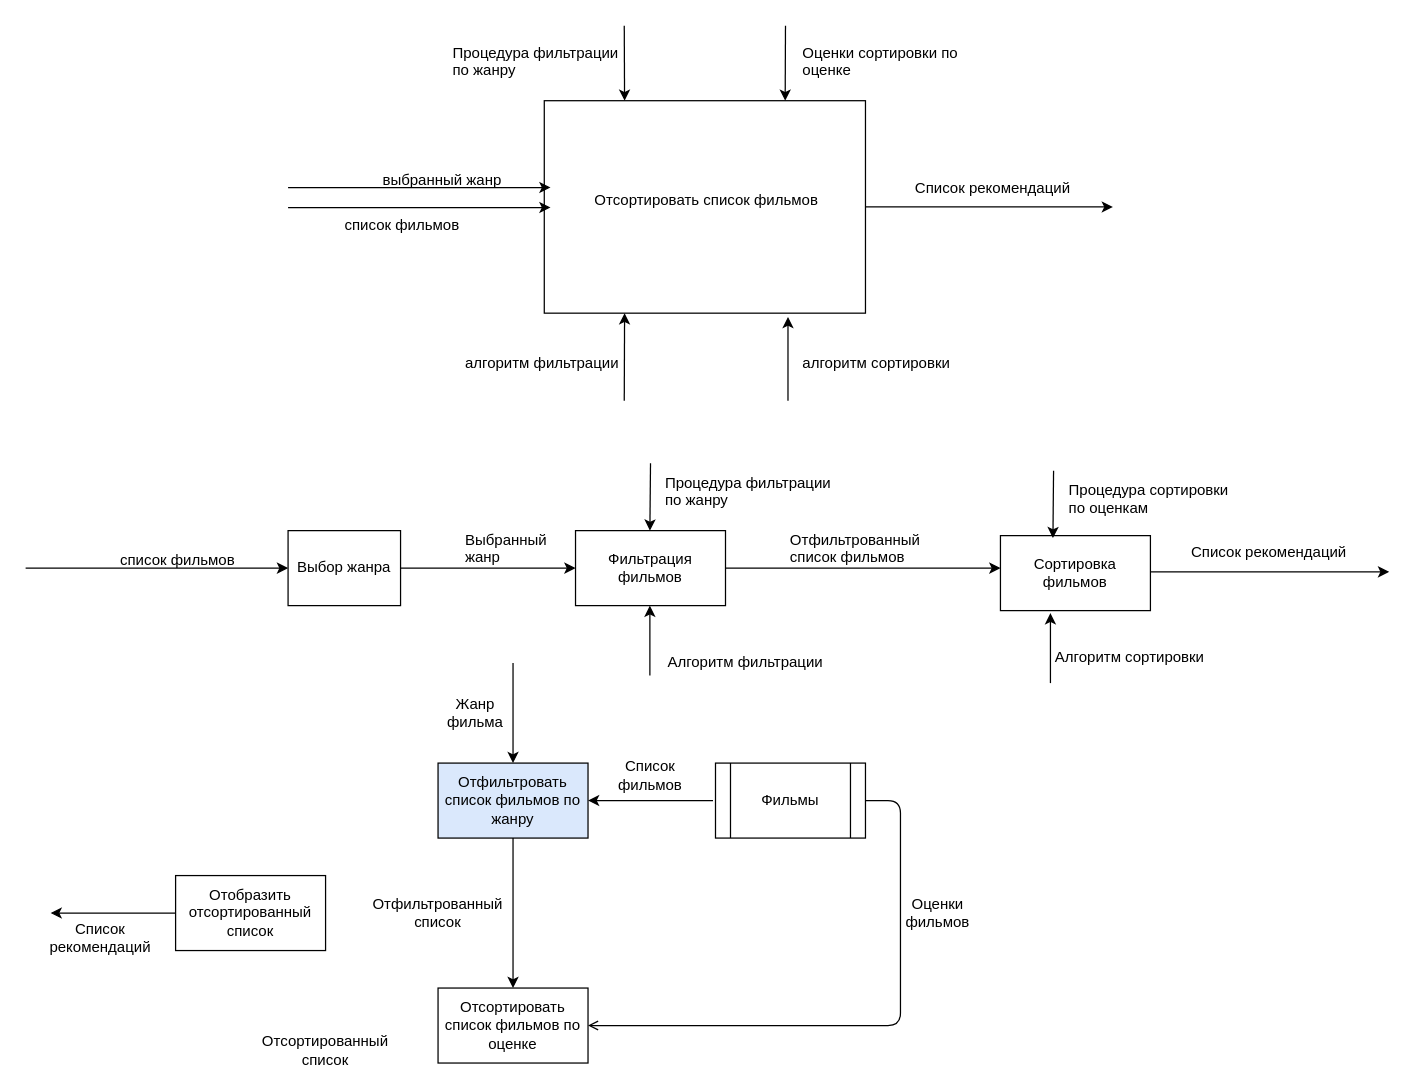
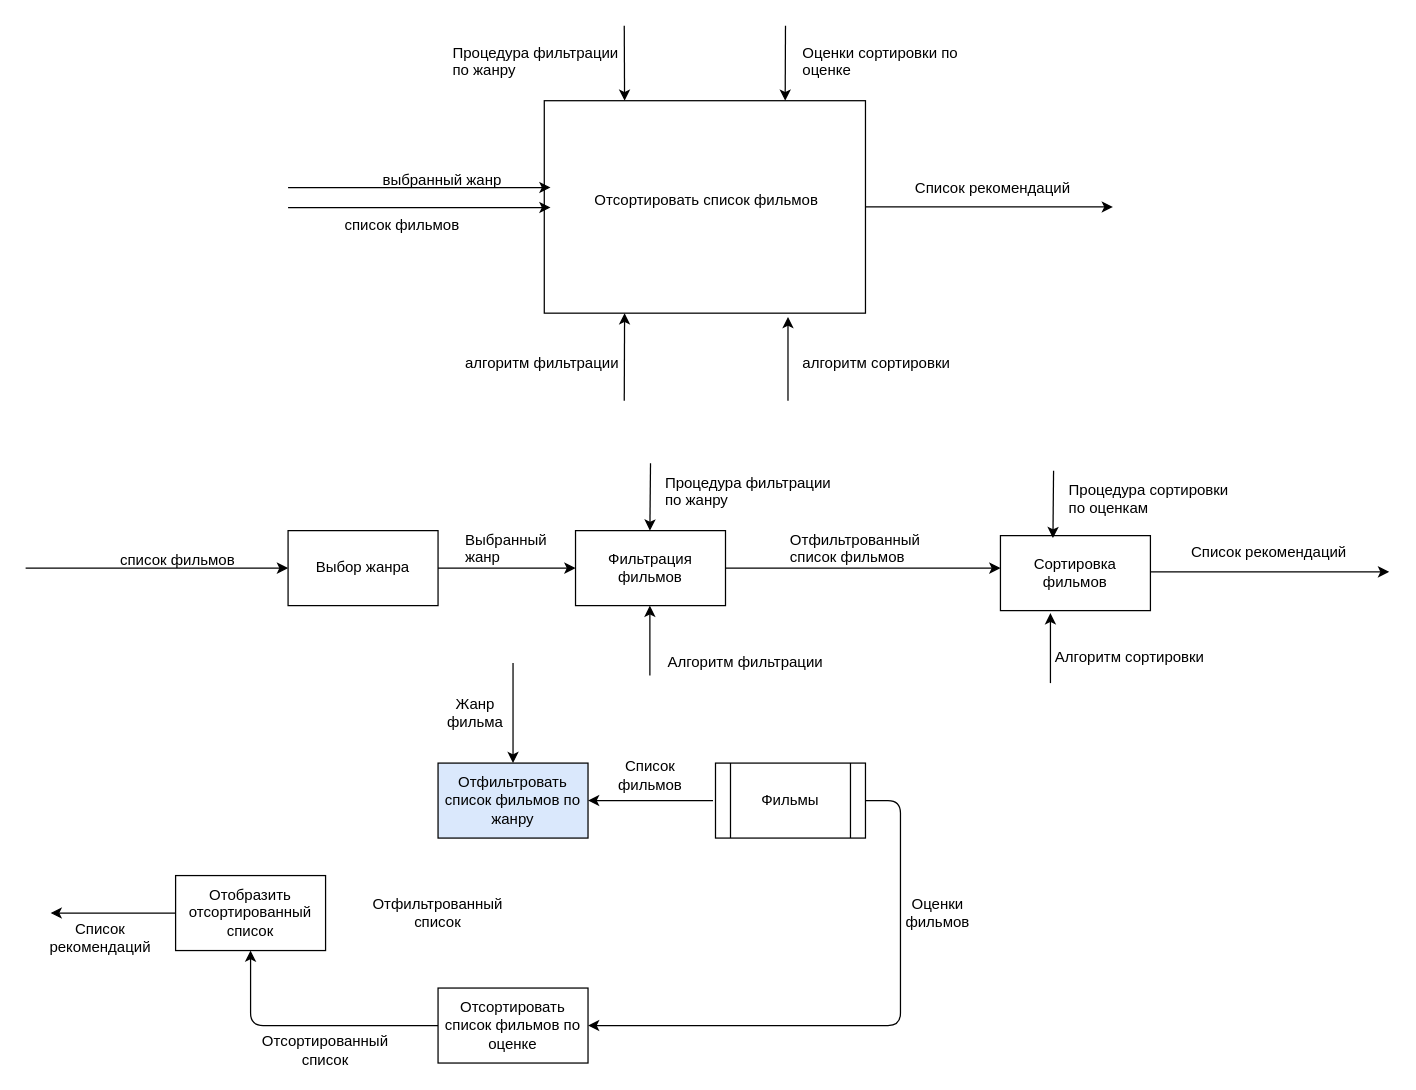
  <mxCell id="0" />
  <mxCell id="1" parent="0" />
  <mxCell id="2" value="" style="rounded=0;whiteSpace=wrap;html=1;" parent="1" vertex="1"><mxGeometry x="435" y="80" width="257" height="170" as="geometry" /></mxCell>
  <mxCell id="3" value="Отсортировать список фильмов" style="text;html=1;strokeColor=none;fillColor=none;align=center;verticalAlign=middle;whiteSpace=wrap;rounded=0;" parent="1" vertex="1"><mxGeometry x="460" y="100" width="210" height="120" as="geometry" /></mxCell>
  <mxCell id="4" value="" style="endArrow=classic;html=1;entryX=0;entryY=0.5;entryDx=0;entryDy=0;" parent="1" target="12" edge="1"><mxGeometry width="50" height="50" relative="1" as="geometry"><mxPoint x="20" y="454" as="sourcePoint" /><mxPoint x="255" y="458.06" as="targetPoint" /></mxGeometry></mxCell>
  <mxCell id="5" value="список фильмов" style="text;html=1;resizable=0;points=[];autosize=1;align=left;verticalAlign=top;spacingTop=-4;" parent="1" vertex="1"><mxGeometry x="94" y="438" width="110" height="20" as="geometry" /></mxCell>
  <mxCell id="6" value="" style="endArrow=classic;html=1;exitX=1;exitY=0.5;exitDx=0;exitDy=0;" parent="1" source="2" edge="1"><mxGeometry width="50" height="50" relative="1" as="geometry"><mxPoint x="190" y="320" as="sourcePoint" /><mxPoint x="890" y="165" as="targetPoint" /></mxGeometry></mxCell>
  <mxCell id="7" value="Список рекомендаций" style="text;html=1;resizable=0;points=[];autosize=1;align=left;verticalAlign=top;spacingTop=-4;" parent="1" vertex="1"><mxGeometry x="730" y="140" width="140" height="20" as="geometry" /></mxCell>
  <mxCell id="8" value="" style="endArrow=classic;html=1;entryX=0.75;entryY=0;entryDx=0;entryDy=0;" parent="1" target="2" edge="1"><mxGeometry width="50" height="50" relative="1" as="geometry"><mxPoint x="628" y="20" as="sourcePoint" /><mxPoint x="240" y="270" as="targetPoint" /></mxGeometry></mxCell>
  <mxCell id="9" value="Оценки сортировки по&lt;br&gt;оценке" style="text;html=1;resizable=0;points=[];autosize=1;align=left;verticalAlign=top;spacingTop=-4;" parent="1" vertex="1"><mxGeometry x="640" y="32" width="160" height="30" as="geometry" /></mxCell>
  <mxCell id="10" value="" style="endArrow=classic;html=1;" parent="1" edge="1"><mxGeometry width="50" height="50" relative="1" as="geometry"><mxPoint x="630" y="320" as="sourcePoint" /><mxPoint x="630" y="253" as="targetPoint" /></mxGeometry></mxCell>
  <mxCell id="11" value="алгоритм сортировки" style="text;html=1;resizable=0;points=[];autosize=1;align=left;verticalAlign=top;spacingTop=-4;" parent="1" vertex="1"><mxGeometry x="640" y="280" width="130" height="20" as="geometry" /></mxCell>
- <mxCell id="12" value="Выбор жанра" style="rounded=0;whiteSpace=wrap;html=1;" parent="1" vertex="1"><mxGeometry x="230" y="424" width="90" height="60" as="geometry" /></mxCell>
+ <mxCell id="12" value="Выбор жанра" style="rounded=0;whiteSpace=wrap;html=1;" parent="1" vertex="1"><mxGeometry x="230" y="424" width="120" height="60" as="geometry" /></mxCell>
  <mxCell id="13" value="Фильтрация фильмов" style="rounded=0;whiteSpace=wrap;html=1;" parent="1" vertex="1"><mxGeometry x="460" y="424" width="120" height="60" as="geometry" /></mxCell>
  <mxCell id="14" value="" style="endArrow=classic;html=1;entryX=0.5;entryY=1;entryDx=0;entryDy=0;" parent="1" edge="1"><mxGeometry width="50" height="50" relative="1" as="geometry"><mxPoint x="840" y="546" as="sourcePoint" /><mxPoint x="840" y="490" as="targetPoint" /></mxGeometry></mxCell>
  <mxCell id="15" value="Алгоритм сортировки" style="text;html=1;resizable=0;points=[];autosize=1;align=left;verticalAlign=top;spacingTop=-4;" parent="1" vertex="1"><mxGeometry x="842" y="516" width="130" height="20" as="geometry" /></mxCell>
  <mxCell id="16" value="" style="endArrow=classic;html=1;entryX=0.5;entryY=0;entryDx=0;entryDy=0;" parent="1" edge="1"><mxGeometry width="50" height="50" relative="1" as="geometry"><mxPoint x="520" y="370" as="sourcePoint" /><mxPoint x="519.5" y="424" as="targetPoint" /></mxGeometry></mxCell>
  <mxCell id="17" value="Процедура фильтрации&lt;br&gt;по жанру" style="text;html=1;resizable=0;points=[];autosize=1;align=left;verticalAlign=top;spacingTop=-4;" parent="1" vertex="1"><mxGeometry x="530" y="376" width="150" height="30" as="geometry" /></mxCell>
  <mxCell id="18" value="" style="endArrow=classic;html=1;exitX=1;exitY=0.5;exitDx=0;exitDy=0;" parent="1" source="13" edge="1"><mxGeometry width="50" height="50" relative="1" as="geometry"><mxPoint x="590" y="454" as="sourcePoint" /><mxPoint x="800" y="454" as="targetPoint" /></mxGeometry></mxCell>
  <mxCell id="19" value="Сортировка фильмов" style="rounded=0;whiteSpace=wrap;html=1;" parent="1" vertex="1"><mxGeometry x="800" y="428" width="120" height="60" as="geometry" /></mxCell>
  <mxCell id="20" value="Отфильтрованный&lt;br&gt;список фильмов" style="text;html=1;resizable=0;points=[];autosize=1;align=left;verticalAlign=top;spacingTop=-4;" parent="1" vertex="1"><mxGeometry x="630" y="422" width="120" height="30" as="geometry" /></mxCell>
  <mxCell id="21" value="Алгоритм фильтрации" style="text;html=1;resizable=0;points=[];autosize=1;align=left;verticalAlign=top;spacingTop=-4;" parent="1" vertex="1"><mxGeometry x="532" y="520" width="140" height="20" as="geometry" /></mxCell>
  <mxCell id="22" value="" style="endArrow=classic;html=1;entryX=0.5;entryY=1;entryDx=0;entryDy=0;" parent="1" edge="1"><mxGeometry width="50" height="50" relative="1" as="geometry"><mxPoint x="519.5" y="540" as="sourcePoint" /><mxPoint x="519.5" y="484" as="targetPoint" /></mxGeometry></mxCell>
  <mxCell id="23" value="" style="endArrow=classic;html=1;entryX=0.5;entryY=0;entryDx=0;entryDy=0;" parent="1" edge="1"><mxGeometry width="50" height="50" relative="1" as="geometry"><mxPoint x="842.5" y="376" as="sourcePoint" /><mxPoint x="842" y="430" as="targetPoint" /></mxGeometry></mxCell>
  <mxCell id="24" value="Процедура сортировки&amp;nbsp;&lt;br&gt;по оценкам" style="text;html=1;resizable=0;points=[];autosize=1;align=left;verticalAlign=top;spacingTop=-4;" parent="1" vertex="1"><mxGeometry x="852.5" y="382" width="150" height="30" as="geometry" /></mxCell>
  <mxCell id="25" value="" style="endArrow=classic;html=1;" parent="1" edge="1"><mxGeometry width="50" height="50" relative="1" as="geometry"><mxPoint x="920" y="457" as="sourcePoint" /><mxPoint x="1111" y="457" as="targetPoint" /></mxGeometry></mxCell>
  <mxCell id="26" value="Список рекомендаций" style="text;html=1;resizable=0;points=[];autosize=1;align=left;verticalAlign=top;spacingTop=-4;" parent="1" vertex="1"><mxGeometry x="951" y="432" width="140" height="20" as="geometry" /></mxCell>
  <mxCell id="27" value="" style="endArrow=classic;html=1;entryX=0;entryY=0.5;entryDx=0;entryDy=0;" parent="1" edge="1"><mxGeometry width="50" height="50" relative="1" as="geometry"><mxPoint x="230" y="149.5" as="sourcePoint" /><mxPoint x="440" y="149.5" as="targetPoint" /></mxGeometry></mxCell>
  <mxCell id="28" value="выбранный жанр" style="text;html=1;resizable=0;points=[];autosize=1;align=left;verticalAlign=top;spacingTop=-4;" parent="1" vertex="1"><mxGeometry x="304" y="133.5" width="110" height="20" as="geometry" /></mxCell>
  <mxCell id="29" value="" style="endArrow=classic;html=1;entryX=0;entryY=0.7;entryDx=0;entryDy=0;entryPerimeter=0;" parent="1" edge="1"><mxGeometry width="50" height="50" relative="1" as="geometry"><mxPoint x="230" y="165.5" as="sourcePoint" /><mxPoint x="440" y="165.5" as="targetPoint" /></mxGeometry></mxCell>
  <mxCell id="30" value="список фильмов" style="text;html=1;resizable=0;points=[];align=center;verticalAlign=middle;labelBackgroundColor=#ffffff;" parent="29" vertex="1" connectable="0"><mxGeometry x="-0.183" y="-4" relative="1" as="geometry"><mxPoint x="4" y="10" as="offset" /></mxGeometry></mxCell>
  <mxCell id="31" value="" style="endArrow=classic;html=1;entryX=0.25;entryY=0;entryDx=0;entryDy=0;" edge="1" parent="1" target="2"><mxGeometry width="50" height="50" relative="1" as="geometry"><mxPoint x="499" y="20" as="sourcePoint" /><mxPoint x="637.75" y="90" as="targetPoint" /></mxGeometry></mxCell>
  <mxCell id="32" value="Процедура фильтрации&lt;br&gt;по жанру" style="text;html=1;resizable=0;points=[];autosize=1;align=left;verticalAlign=top;spacingTop=-4;" vertex="1" parent="1"><mxGeometry x="360" y="32" width="150" height="30" as="geometry" /></mxCell>
  <mxCell id="33" value="" style="endArrow=classic;html=1;entryX=0.25;entryY=1;entryDx=0;entryDy=0;" edge="1" parent="1" target="2"><mxGeometry width="50" height="50" relative="1" as="geometry"><mxPoint x="499" y="320" as="sourcePoint" /><mxPoint x="640" y="263" as="targetPoint" /></mxGeometry></mxCell>
  <mxCell id="34" value="алгоритм фильтрации" style="text;html=1;resizable=0;points=[];autosize=1;align=left;verticalAlign=top;spacingTop=-4;" vertex="1" parent="1"><mxGeometry x="370" y="280" width="140" height="20" as="geometry" /></mxCell>
  <mxCell id="35" value="Выбранный&lt;br&gt;жанр" style="text;html=1;resizable=0;points=[];autosize=1;align=left;verticalAlign=top;spacingTop=-4;" parent="1" vertex="1"><mxGeometry x="370" y="422" width="80" height="30" as="geometry" /></mxCell>
  <mxCell id="36" value="" style="endArrow=classic;html=1;exitX=1;exitY=0.5;exitDx=0;exitDy=0;entryX=0;entryY=0.5;entryDx=0;entryDy=0;" edge="1" parent="1" source="12" target="13"><mxGeometry width="50" height="50" relative="1" as="geometry"><mxPoint x="350" y="454" as="sourcePoint" /><mxPoint x="460" y="454" as="targetPoint" /></mxGeometry></mxCell>
  <mxCell id="37" value="Отфильтровать список фильмов по жанру" style="rounded=0;whiteSpace=wrap;html=1;fillColor=#dae8fc;" vertex="1" parent="1"><mxGeometry x="350" y="610" width="120" height="60" as="geometry" /></mxCell>
  <mxCell id="38" value="Фильмы" style="shape=process;whiteSpace=wrap;html=1;backgroundOutline=1;strokeColor=#000000;fillColor=#ffffff;gradientColor=none;rounded=0;glass=0;comic=0;shadow=0;editable=1;expand=1;recursiveResize=1;resizable=1;connectable=1;noLabel=0;" vertex="1" parent="1"><mxGeometry x="572" y="610" width="120" height="60" as="geometry" /></mxCell>
  <mxCell id="39" value="" style="endArrow=classic;html=1;entryX=0.5;entryY=0;entryDx=0;entryDy=0;" edge="1" parent="1" target="37"><mxGeometry width="50" height="50" relative="1" as="geometry"><mxPoint x="410" y="530" as="sourcePoint" /><mxPoint x="520" y="630" as="targetPoint" /></mxGeometry></mxCell>
  <mxCell id="40" value="Жанр фильма" style="text;html=1;strokeColor=none;fillColor=none;align=center;verticalAlign=middle;whiteSpace=wrap;rounded=0;shadow=0;glass=0;comic=0;" vertex="1" parent="1"><mxGeometry x="360" y="560" width="40" height="20" as="geometry" /></mxCell>
  <mxCell id="41" value="" style="endArrow=classic;html=1;entryX=1;entryY=0.5;entryDx=0;entryDy=0;" edge="1" parent="1" target="37"><mxGeometry width="50" height="50" relative="1" as="geometry"><mxPoint x="570" y="640" as="sourcePoint" /><mxPoint x="520" y="630" as="targetPoint" /></mxGeometry></mxCell>
  <mxCell id="42" value="Список фильмов" style="text;html=1;strokeColor=none;fillColor=none;align=center;verticalAlign=middle;whiteSpace=wrap;rounded=0;shadow=0;glass=0;comic=0;" vertex="1" parent="1"><mxGeometry x="500" y="610" width="40" height="20" as="geometry" /></mxCell>
  <mxCell id="43" value="Отсортировать список фильмов по оценке" style="rounded=0;whiteSpace=wrap;html=1;shadow=0;glass=0;comic=0;strokeColor=#000000;fillColor=#ffffff;gradientColor=none;" vertex="1" parent="1"><mxGeometry x="350" y="790" width="120" height="60" as="geometry" /></mxCell>
- <mxCell id="44" value="" style="endArrow=classic;html=1;exitX=0.5;exitY=1;exitDx=0;exitDy=0;entryX=0.5;entryY=0;entryDx=0;entryDy=0;" edge="1" parent="1" source="37" target="43"><mxGeometry width="50" height="50" relative="1" as="geometry"><mxPoint x="470" y="680" as="sourcePoint" /><mxPoint x="520" y="630" as="targetPoint" /></mxGeometry></mxCell>
  <mxCell id="45" value="Отфильтрованный список" style="text;html=1;strokeColor=none;fillColor=none;align=center;verticalAlign=middle;whiteSpace=wrap;rounded=0;shadow=0;glass=0;comic=0;" vertex="1" parent="1"><mxGeometry x="330" y="720" width="40" height="20" as="geometry" /></mxCell>
- <mxCell id="46" value="" style="endArrow=open;html=1;exitX=1;exitY=0.5;exitDx=0;exitDy=0;entryX=1;entryY=0.5;entryDx=0;entryDy=0;" edge="1" parent="1" source="38" target="43"><mxGeometry width="50" height="50" relative="1" as="geometry"><mxPoint x="470" y="680" as="sourcePoint" /><mxPoint x="520" y="630" as="targetPoint" /><Array as="points"><mxPoint x="720" y="640" /><mxPoint x="720" y="820" /></Array></mxGeometry></mxCell>
+ <mxCell id="46" value="" style="endArrow=classic;html=1;exitX=1;exitY=0.5;exitDx=0;exitDy=0;entryX=1;entryY=0.5;entryDx=0;entryDy=0;" edge="1" parent="1" source="38" target="43"><mxGeometry width="50" height="50" relative="1" as="geometry"><mxPoint x="470" y="680" as="sourcePoint" /><mxPoint x="520" y="630" as="targetPoint" /><Array as="points"><mxPoint x="720" y="640" /><mxPoint x="720" y="820" /></Array></mxGeometry></mxCell>
  <mxCell id="47" value="Оценки фильмов" style="text;html=1;strokeColor=none;fillColor=none;align=center;verticalAlign=middle;whiteSpace=wrap;rounded=0;shadow=0;glass=0;comic=0;" vertex="1" parent="1"><mxGeometry x="730" y="720" width="40" height="20" as="geometry" /></mxCell>
  <mxCell id="48" value="Отобразить отсортированный список" style="rounded=0;whiteSpace=wrap;html=1;shadow=0;glass=0;comic=0;strokeColor=#000000;fillColor=#ffffff;gradientColor=none;" vertex="1" parent="1"><mxGeometry x="140" y="700" width="120" height="60" as="geometry" /></mxCell>
+ <mxCell id="49" value="" style="endArrow=classic;html=1;entryX=0.5;entryY=1;entryDx=0;entryDy=0;exitX=0;exitY=0.5;exitDx=0;exitDy=0;" edge="1" parent="1" source="43" target="48"><mxGeometry width="50" height="50" relative="1" as="geometry"><mxPoint x="210" y="840" as="sourcePoint" /><mxPoint x="260" y="790" as="targetPoint" /><Array as="points"><mxPoint x="200" y="820" /></Array></mxGeometry></mxCell>
  <mxCell id="50" value="Отсортированный список" style="text;html=1;strokeColor=none;fillColor=none;align=center;verticalAlign=middle;whiteSpace=wrap;rounded=0;shadow=0;glass=0;comic=0;" vertex="1" parent="1"><mxGeometry x="240" y="830" width="40" height="20" as="geometry" /></mxCell>
  <mxCell id="51" value="" style="endArrow=classic;html=1;exitX=0;exitY=0.5;exitDx=0;exitDy=0;" edge="1" parent="1" source="48"><mxGeometry width="50" height="50" relative="1" as="geometry"><mxPoint x="30" y="770" as="sourcePoint" /><mxPoint x="40" y="730" as="targetPoint" /></mxGeometry></mxCell>
  <mxCell id="52" value="Список рекомендаций" style="text;html=1;strokeColor=none;fillColor=none;align=center;verticalAlign=middle;whiteSpace=wrap;rounded=0;shadow=0;glass=0;comic=0;" vertex="1" parent="1"><mxGeometry x="60" y="740" width="40" height="20" as="geometry" /></mxCell>
